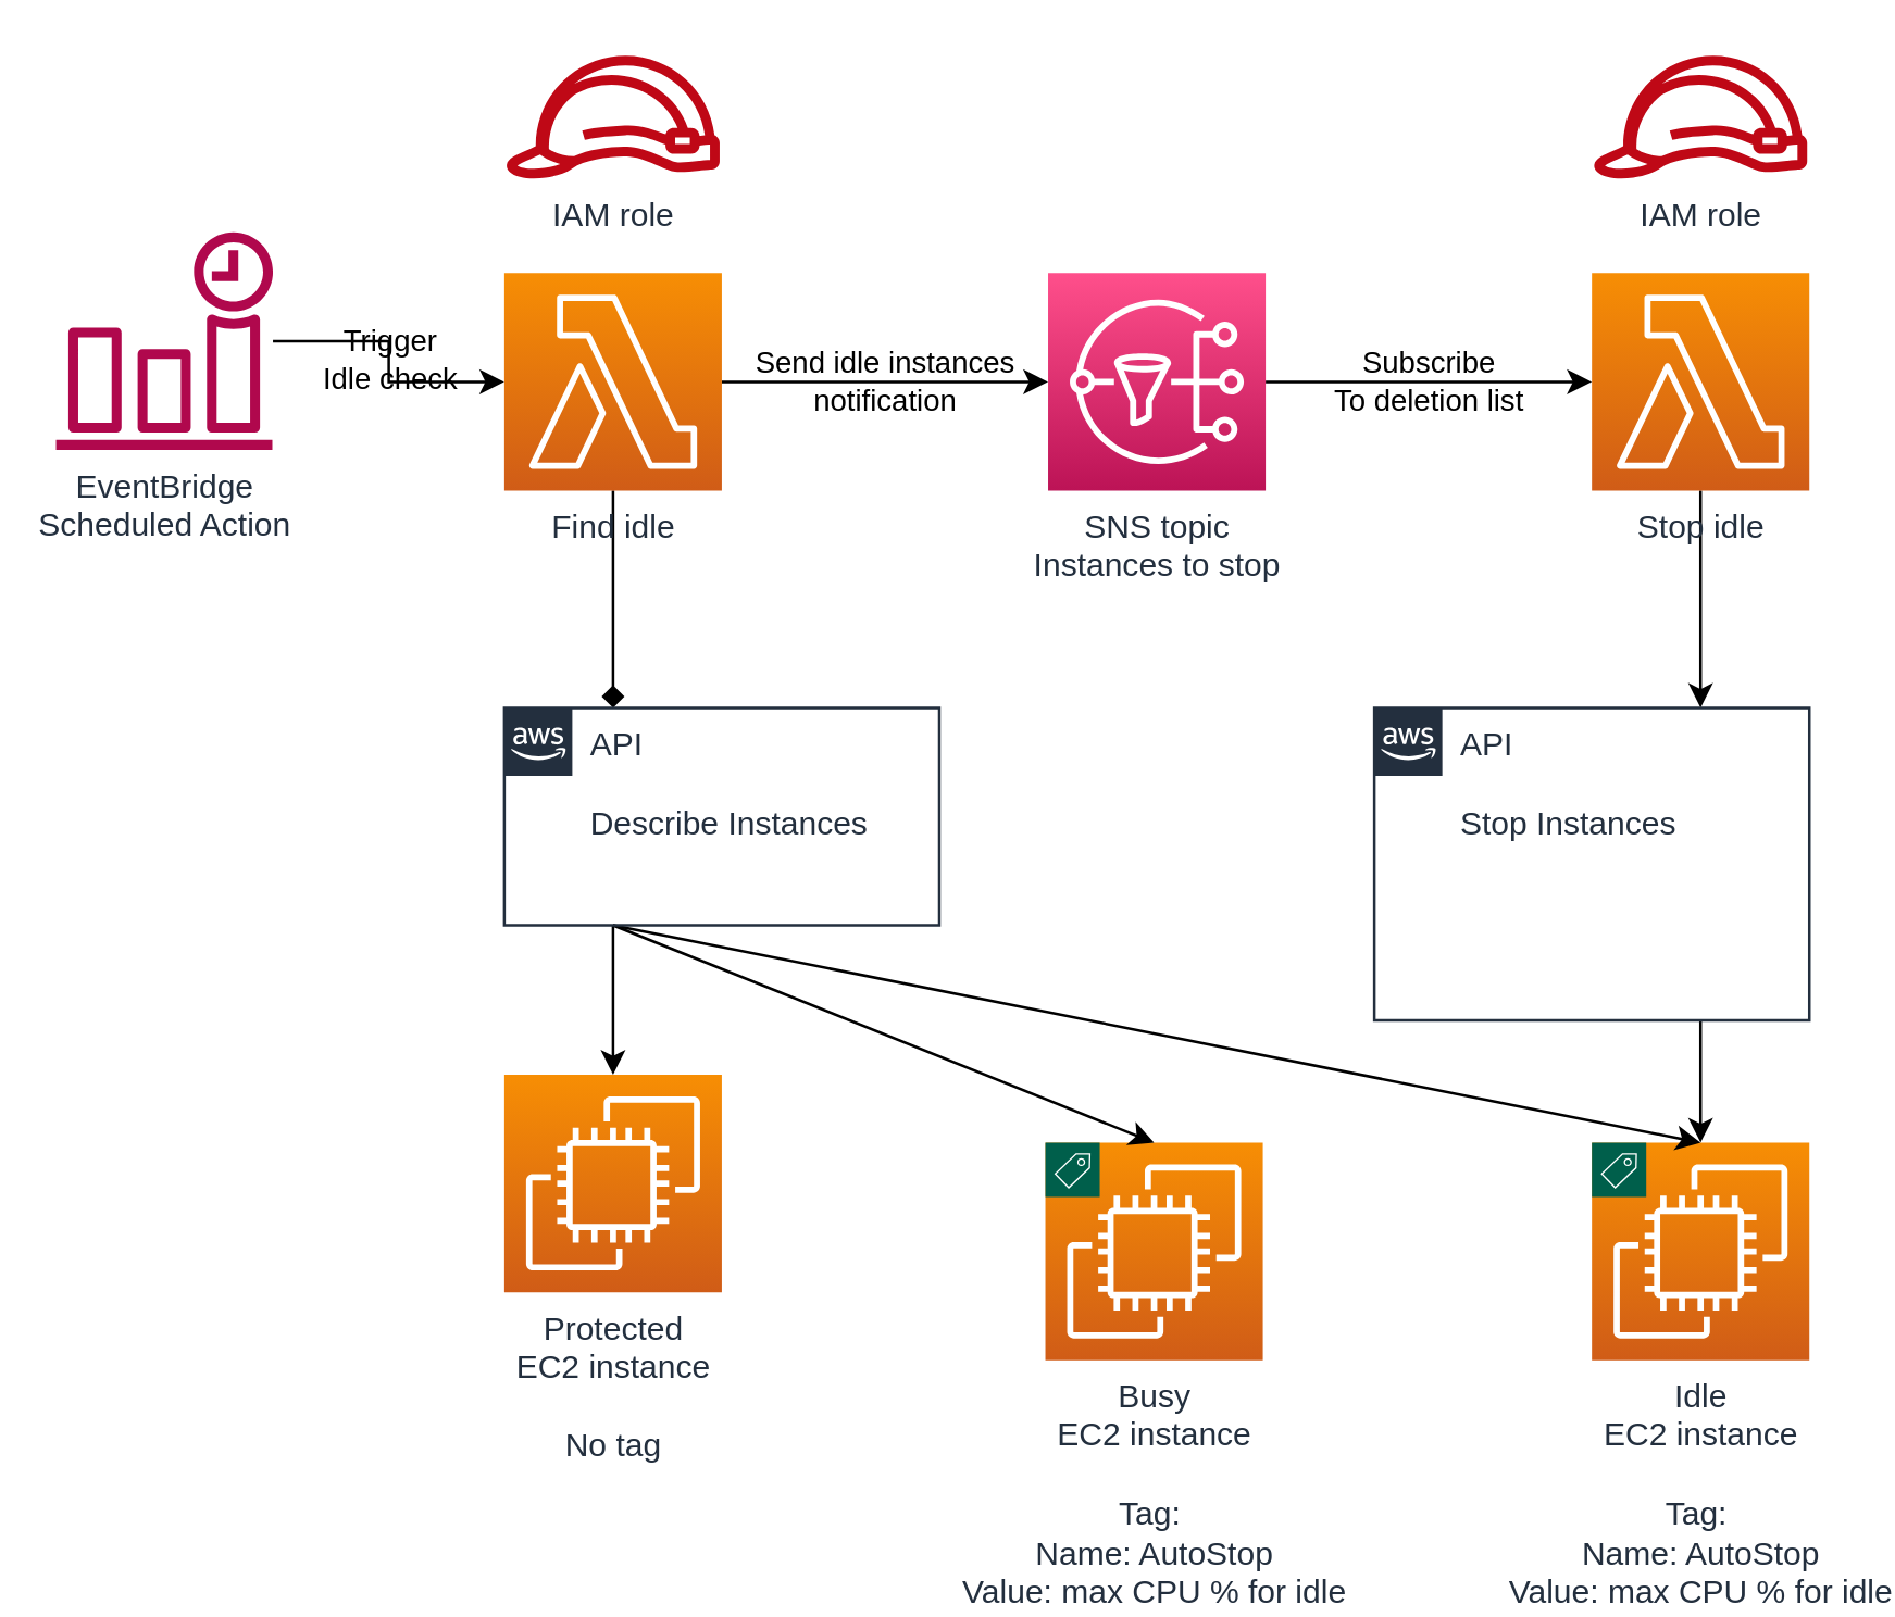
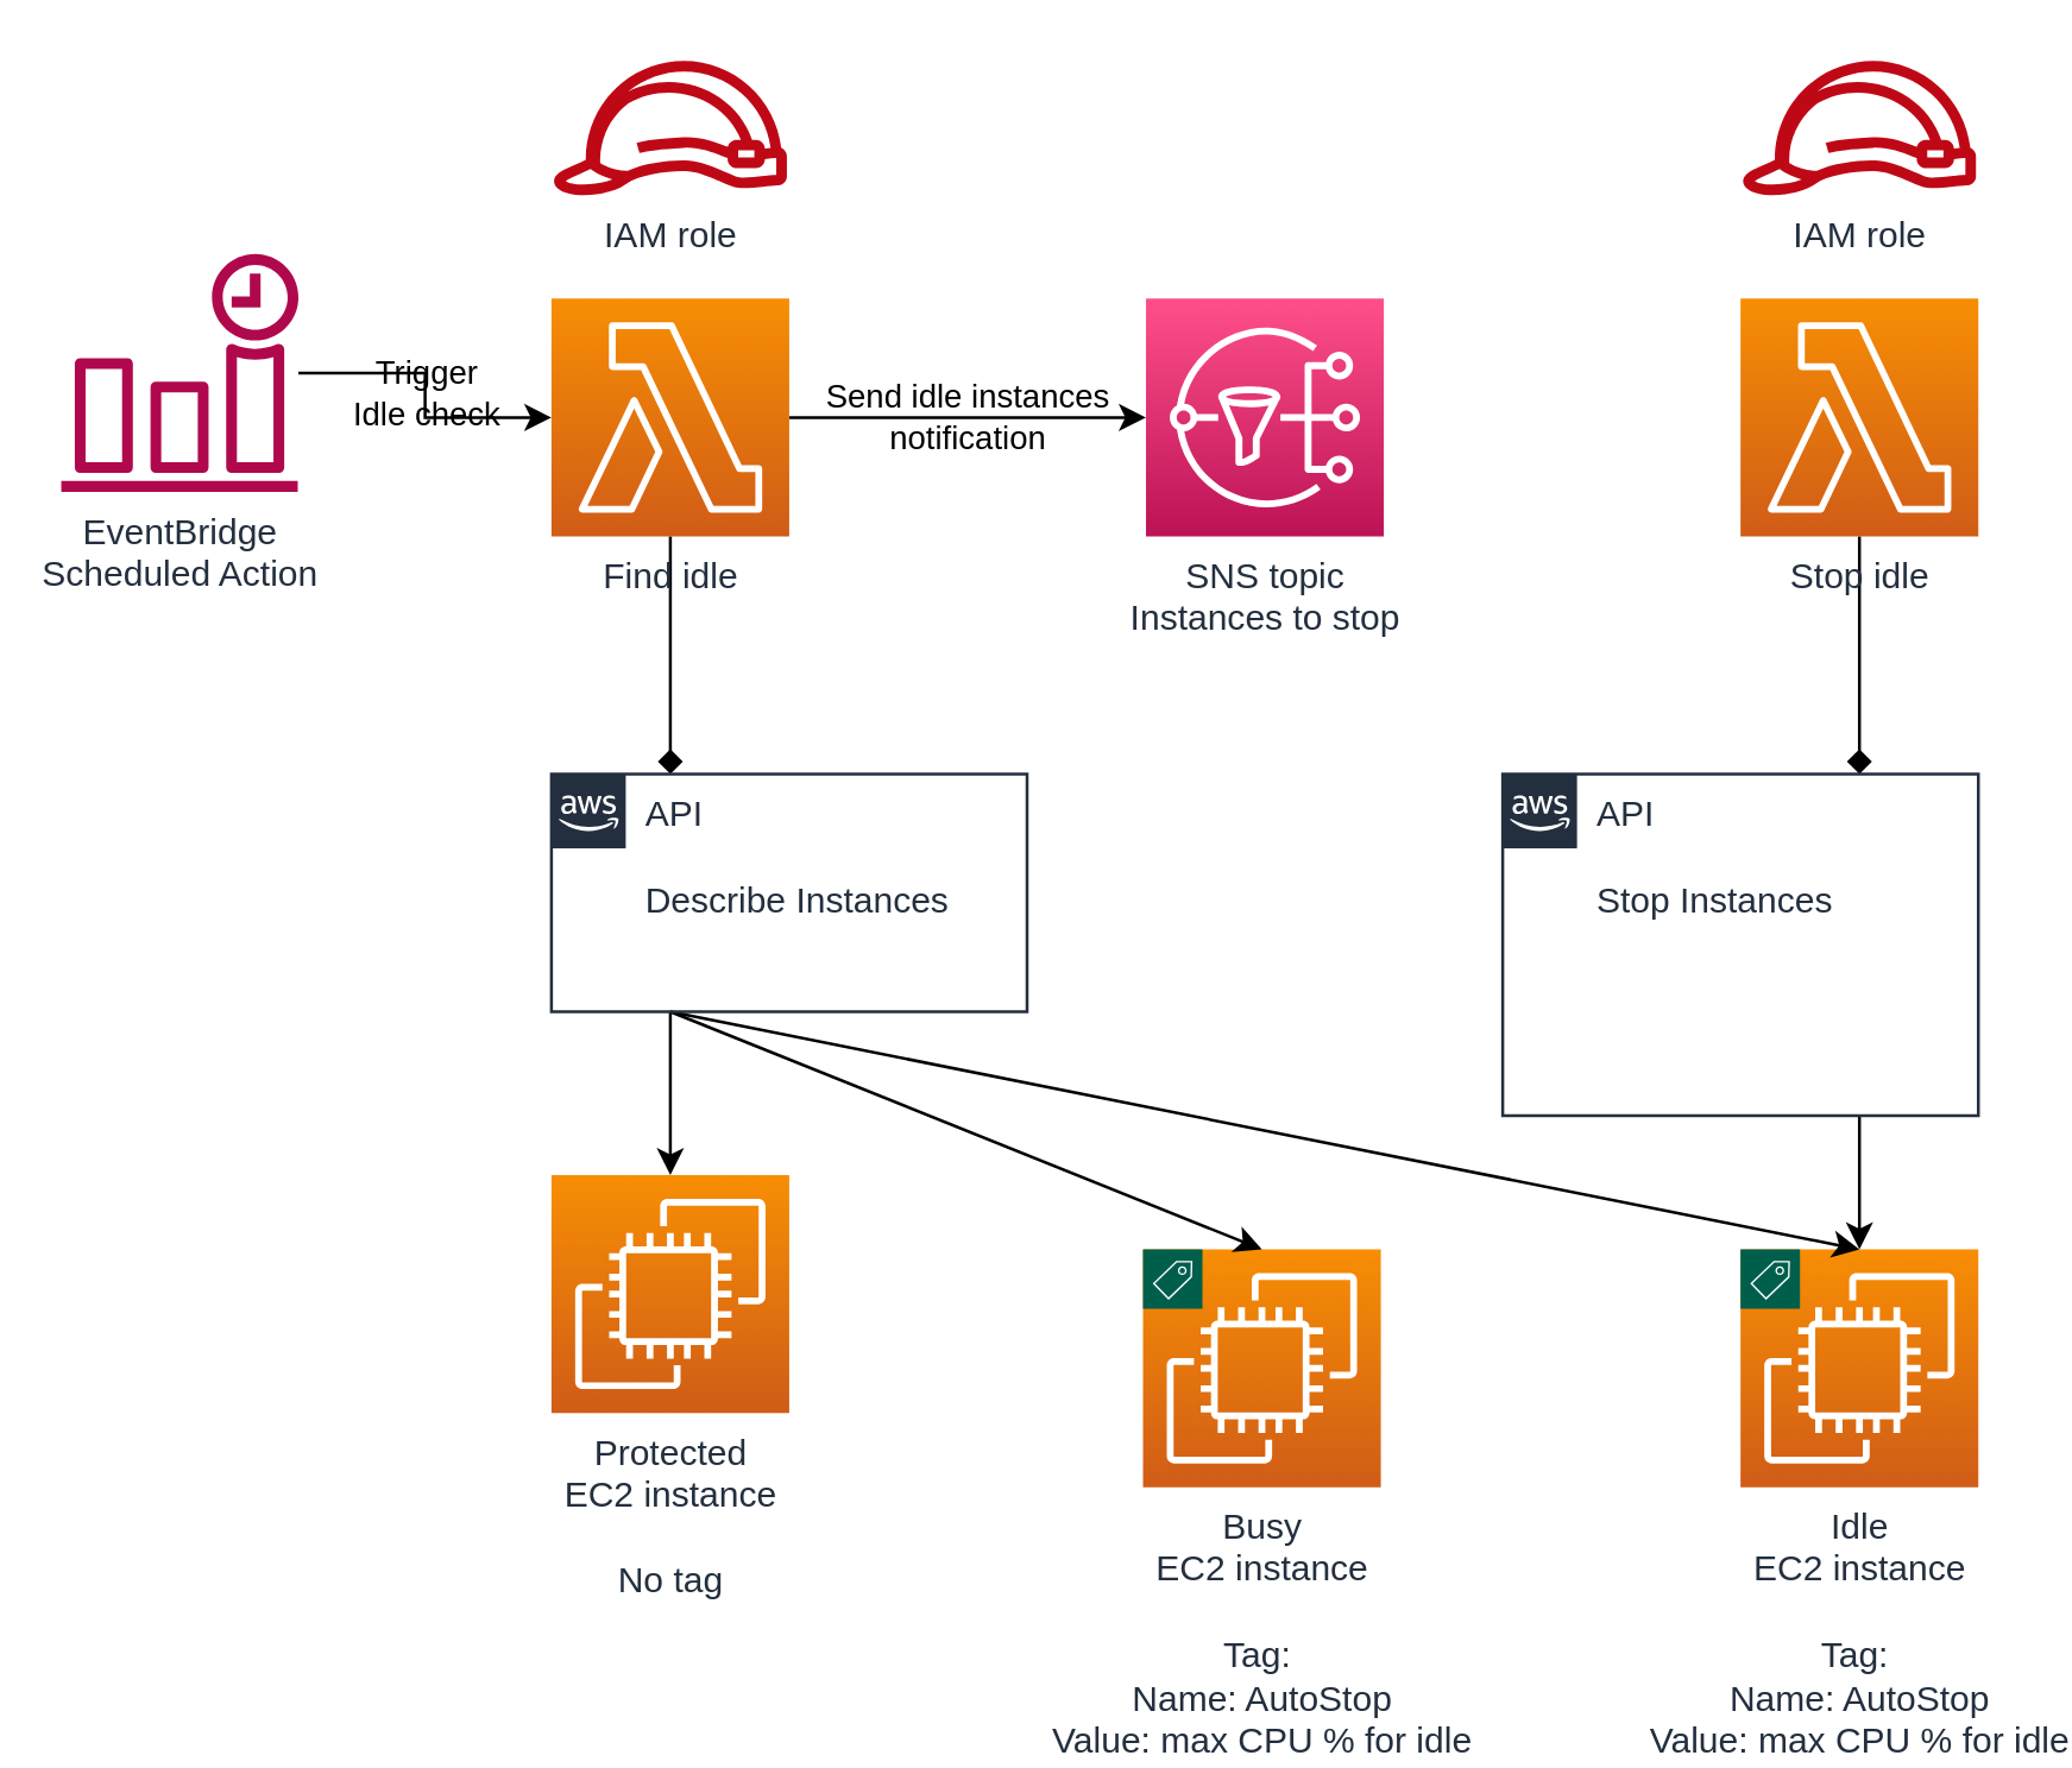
  <mxCell id="0" />
  <mxCell id="1" parent="0" />
  <mxCell id="2" value="Send idle instances&lt;br&gt;notification" style="edgeStyle=orthogonalEdgeStyle;rounded=0;orthogonalLoop=1;jettySize=auto;html=1;labelBackgroundColor=none;" edge="1" parent="1" source="4" target="15"><mxGeometry relative="1" as="geometry" /></mxCell>
  <mxCell id="3" style="edgeStyle=orthogonalEdgeStyle;rounded=0;orthogonalLoop=1;jettySize=auto;html=1;entryX=0.25;entryY=0;entryDx=0;entryDy=0;labelBackgroundColor=none;endArrow=diamond;" edge="1" parent="1" source="4" target="21"><mxGeometry relative="1" as="geometry" /></mxCell>
  <mxCell id="4" value="Find idle" style="sketch=0;points=[[0,0,0],[0.25,0,0],[0.5,0,0],[0.75,0,0],[1,0,0],[0,1,0],[0.25,1,0],[0.5,1,0],[0.75,1,0],[1,1,0],[0,0.25,0],[0,0.5,0],[0,0.75,0],[1,0.25,0],[1,0.5,0],[1,0.75,0]];outlineConnect=0;fontColor=#232F3E;gradientColor=#F78E04;gradientDirection=north;fillColor=#D05C17;strokeColor=#ffffff;dashed=0;verticalLabelPosition=bottom;verticalAlign=top;align=center;html=1;fontSize=12;fontStyle=0;aspect=fixed;shape=mxgraph.aws4.resourceIcon;resIcon=mxgraph.aws4.lambda;" vertex="1" parent="1"><mxGeometry x="185" y="100" width="80" height="80" as="geometry" /></mxCell>
- <mxCell id="5" style="edgeStyle=none;rounded=0;orthogonalLoop=1;jettySize=auto;html=1;entryX=0.75;entryY=0;entryDx=0;entryDy=0;labelBackgroundColor=none;" edge="1" parent="1" source="6" target="23"><mxGeometry relative="1" as="geometry" /></mxCell>
+ <mxCell id="5" style="edgeStyle=none;rounded=0;orthogonalLoop=1;jettySize=auto;html=1;entryX=0.75;entryY=0;entryDx=0;entryDy=0;labelBackgroundColor=none;endArrow=diamond;" edge="1" parent="1" source="6" target="23"><mxGeometry relative="1" as="geometry" /></mxCell>
  <mxCell id="6" value="Stop idle" style="sketch=0;points=[[0,0,0],[0.25,0,0],[0.5,0,0],[0.75,0,0],[1,0,0],[0,1,0],[0.25,1,0],[0.5,1,0],[0.75,1,0],[1,1,0],[0,0.25,0],[0,0.5,0],[0,0.75,0],[1,0.25,0],[1,0.5,0],[1,0.75,0]];outlineConnect=0;fontColor=#232F3E;gradientColor=#F78E04;gradientDirection=north;fillColor=#D05C17;strokeColor=#ffffff;dashed=0;verticalLabelPosition=bottom;verticalAlign=top;align=center;html=1;fontSize=12;fontStyle=0;aspect=fixed;shape=mxgraph.aws4.resourceIcon;resIcon=mxgraph.aws4.lambda;" vertex="1" parent="1"><mxGeometry x="585" y="100" width="80" height="80" as="geometry" /></mxCell>
  <mxCell id="7" value="" style="group" vertex="1" connectable="0" parent="1"><mxGeometry x="585" y="420" width="80" height="80" as="geometry" /></mxCell>
  <mxCell id="8" value="Idle&lt;br&gt;EC2 instance&lt;br&gt;&lt;br&gt;Tag:&amp;nbsp;&lt;br&gt;Name: AutoStop&lt;br&gt;Value: max CPU % for idle" style="sketch=0;points=[[0,0,0],[0.25,0,0],[0.5,0,0],[0.75,0,0],[1,0,0],[0,1,0],[0.25,1,0],[0.5,1,0],[0.75,1,0],[1,1,0],[0,0.25,0],[0,0.5,0],[0,0.75,0],[1,0.25,0],[1,0.5,0],[1,0.75,0]];outlineConnect=0;fontColor=#232F3E;gradientColor=#F78E04;gradientDirection=north;fillColor=#D05C17;strokeColor=#ffffff;dashed=0;verticalLabelPosition=bottom;verticalAlign=top;align=center;html=1;fontSize=12;fontStyle=0;aspect=fixed;shape=mxgraph.aws4.resourceIcon;resIcon=mxgraph.aws4.ec2;" vertex="1" parent="7"><mxGeometry width="80" height="80" as="geometry" /></mxCell>
  <mxCell id="9" value="" style="sketch=0;pointerEvents=1;shadow=0;dashed=0;html=1;strokeColor=none;fillColor=#005F4B;labelPosition=center;verticalLabelPosition=bottom;verticalAlign=top;align=center;outlineConnect=0;shape=mxgraph.veeam2.tag;" vertex="1" parent="7"><mxGeometry width="20" height="20" as="geometry" /></mxCell>
  <mxCell id="10" value="" style="group" vertex="1" connectable="0" parent="1"><mxGeometry x="384" y="420" width="80" height="80" as="geometry" /></mxCell>
  <mxCell id="11" value="Busy&lt;br&gt;EC2 instance&lt;br&gt;&lt;br&gt;Tag:&amp;nbsp;&lt;br&gt;Name: AutoStop&lt;br&gt;Value: max CPU % for idle" style="sketch=0;points=[[0,0,0],[0.25,0,0],[0.5,0,0],[0.75,0,0],[1,0,0],[0,1,0],[0.25,1,0],[0.5,1,0],[0.75,1,0],[1,1,0],[0,0.25,0],[0,0.5,0],[0,0.75,0],[1,0.25,0],[1,0.5,0],[1,0.75,0]];outlineConnect=0;fontColor=#232F3E;gradientColor=#F78E04;gradientDirection=north;fillColor=#D05C17;strokeColor=#ffffff;dashed=0;verticalLabelPosition=bottom;verticalAlign=top;align=center;html=1;fontSize=12;fontStyle=0;aspect=fixed;shape=mxgraph.aws4.resourceIcon;resIcon=mxgraph.aws4.ec2;" vertex="1" parent="10"><mxGeometry width="80" height="80" as="geometry" /></mxCell>
  <mxCell id="12" value="" style="sketch=0;pointerEvents=1;shadow=0;dashed=0;html=1;strokeColor=none;fillColor=#005F4B;labelPosition=center;verticalLabelPosition=bottom;verticalAlign=top;align=center;outlineConnect=0;shape=mxgraph.veeam2.tag;" vertex="1" parent="10"><mxGeometry width="20" height="20" as="geometry" /></mxCell>
  <mxCell id="13" value="Protected&lt;br&gt;EC2 instance&lt;br&gt;&lt;br&gt;No tag" style="sketch=0;points=[[0,0,0],[0.25,0,0],[0.5,0,0],[0.75,0,0],[1,0,0],[0,1,0],[0.25,1,0],[0.5,1,0],[0.75,1,0],[1,1,0],[0,0.25,0],[0,0.5,0],[0,0.75,0],[1,0.25,0],[1,0.5,0],[1,0.75,0]];outlineConnect=0;fontColor=#232F3E;gradientColor=#F78E04;gradientDirection=north;fillColor=#D05C17;strokeColor=#ffffff;dashed=0;verticalLabelPosition=bottom;verticalAlign=top;align=center;html=1;fontSize=12;fontStyle=0;aspect=fixed;shape=mxgraph.aws4.resourceIcon;resIcon=mxgraph.aws4.ec2;" vertex="1" parent="1"><mxGeometry x="185" y="395" width="80" height="80" as="geometry" /></mxCell>
- <mxCell id="14" value="Subscribe&lt;br&gt;To deletion list" style="edgeStyle=orthogonalEdgeStyle;rounded=0;orthogonalLoop=1;jettySize=auto;html=1;entryX=0;entryY=0.5;entryDx=0;entryDy=0;entryPerimeter=0;labelBackgroundColor=none;" edge="1" parent="1" source="15" target="6"><mxGeometry relative="1" as="geometry" /></mxCell>
  <mxCell id="15" value="SNS topic&lt;br&gt;Instances to stop" style="sketch=0;points=[[0,0,0],[0.25,0,0],[0.5,0,0],[0.75,0,0],[1,0,0],[0,1,0],[0.25,1,0],[0.5,1,0],[0.75,1,0],[1,1,0],[0,0.25,0],[0,0.5,0],[0,0.75,0],[1,0.25,0],[1,0.5,0],[1,0.75,0]];outlineConnect=0;fontColor=#232F3E;gradientColor=#FF4F8B;gradientDirection=north;fillColor=#BC1356;strokeColor=#ffffff;dashed=0;verticalLabelPosition=bottom;verticalAlign=top;align=center;html=1;fontSize=12;fontStyle=0;aspect=fixed;shape=mxgraph.aws4.resourceIcon;resIcon=mxgraph.aws4.sns;" vertex="1" parent="1"><mxGeometry x="385" y="100" width="80" height="80" as="geometry" /></mxCell>
  <mxCell id="16" value="Trigger&lt;br&gt;Idle check" style="edgeStyle=orthogonalEdgeStyle;rounded=0;orthogonalLoop=1;jettySize=auto;html=1;entryX=0;entryY=0.5;entryDx=0;entryDy=0;entryPerimeter=0;labelBackgroundColor=none;" edge="1" parent="1" source="17" target="4"><mxGeometry relative="1" as="geometry" /></mxCell>
  <mxCell id="17" value="EventBridge&lt;br&gt;Scheduled Action" style="sketch=0;outlineConnect=0;fontColor=#232F3E;gradientColor=none;fillColor=#B0084D;strokeColor=none;dashed=0;verticalLabelPosition=bottom;verticalAlign=top;align=center;html=1;fontSize=12;fontStyle=0;aspect=fixed;pointerEvents=1;shape=mxgraph.aws4.event_time_based;" vertex="1" parent="1"><mxGeometry x="20" y="85" width="80" height="80" as="geometry" /></mxCell>
  <mxCell id="18" style="rounded=0;orthogonalLoop=1;jettySize=auto;html=1;exitX=0.25;exitY=1;exitDx=0;exitDy=0;entryX=0.5;entryY=0;entryDx=0;entryDy=0;entryPerimeter=0;labelBackgroundColor=none;" edge="1" parent="1" source="21" target="8"><mxGeometry relative="1" as="geometry" /></mxCell>
  <mxCell id="19" style="rounded=0;orthogonalLoop=1;jettySize=auto;html=1;exitX=0.25;exitY=1;exitDx=0;exitDy=0;entryX=0.5;entryY=0;entryDx=0;entryDy=0;entryPerimeter=0;labelBackgroundColor=none;" edge="1" parent="1" source="21" target="11"><mxGeometry relative="1" as="geometry" /></mxCell>
  <mxCell id="20" style="edgeStyle=none;rounded=0;orthogonalLoop=1;jettySize=auto;html=1;entryX=0.5;entryY=0;entryDx=0;entryDy=0;entryPerimeter=0;labelBackgroundColor=none;exitX=0.25;exitY=1;exitDx=0;exitDy=0;" edge="1" parent="1" source="21" target="13"><mxGeometry relative="1" as="geometry" /></mxCell>
  <mxCell id="21" value="API&lt;br&gt;&lt;br&gt;Describe Instances" style="points=[[0,0],[0.25,0],[0.5,0],[0.75,0],[1,0],[1,0.25],[1,0.5],[1,0.75],[1,1],[0.75,1],[0.5,1],[0.25,1],[0,1],[0,0.75],[0,0.5],[0,0.25]];outlineConnect=0;gradientColor=none;html=1;whiteSpace=wrap;fontSize=12;fontStyle=0;container=1;pointerEvents=0;collapsible=0;recursiveResize=0;shape=mxgraph.aws4.group;grIcon=mxgraph.aws4.group_aws_cloud_alt;strokeColor=#232F3E;fillColor=none;verticalAlign=top;align=left;spacingLeft=30;fontColor=#232F3E;dashed=0;" vertex="1" parent="1"><mxGeometry x="185" y="260" width="160" height="80" as="geometry" /></mxCell>
  <mxCell id="22" style="edgeStyle=none;rounded=0;orthogonalLoop=1;jettySize=auto;html=1;exitX=0.75;exitY=1;exitDx=0;exitDy=0;labelBackgroundColor=none;" edge="1" parent="1" source="23" target="8"><mxGeometry relative="1" as="geometry" /></mxCell>
  <mxCell id="23" value="API&lt;br&gt;&lt;br&gt;Stop Instances" style="points=[[0,0],[0.25,0],[0.5,0],[0.75,0],[1,0],[1,0.25],[1,0.5],[1,0.75],[1,1],[0.75,1],[0.5,1],[0.25,1],[0,1],[0,0.75],[0,0.5],[0,0.25]];outlineConnect=0;gradientColor=none;html=1;whiteSpace=wrap;fontSize=12;fontStyle=0;container=1;pointerEvents=0;collapsible=0;recursiveResize=0;shape=mxgraph.aws4.group;grIcon=mxgraph.aws4.group_aws_cloud_alt;strokeColor=#232F3E;fillColor=none;verticalAlign=top;align=left;spacingLeft=30;fontColor=#232F3E;dashed=0;" vertex="1" parent="1"><mxGeometry x="505" y="260" width="160" height="115" as="geometry" /></mxCell>
  <mxCell id="24" value="IAM role" style="sketch=0;outlineConnect=0;fontColor=#232F3E;gradientColor=none;fillColor=#BF0816;strokeColor=none;dashed=0;verticalLabelPosition=bottom;verticalAlign=top;align=center;html=1;fontSize=12;fontStyle=0;aspect=fixed;pointerEvents=1;shape=mxgraph.aws4.role;" vertex="1" parent="1"><mxGeometry x="185" y="20" width="80" height="45.13" as="geometry" /></mxCell>
  <mxCell id="25" value="IAM role" style="sketch=0;outlineConnect=0;fontColor=#232F3E;gradientColor=none;fillColor=#BF0816;strokeColor=none;dashed=0;verticalLabelPosition=bottom;verticalAlign=top;align=center;html=1;fontSize=12;fontStyle=0;aspect=fixed;pointerEvents=1;shape=mxgraph.aws4.role;" vertex="1" parent="1"><mxGeometry x="585" y="20" width="80" height="45.13" as="geometry" /></mxCell>
